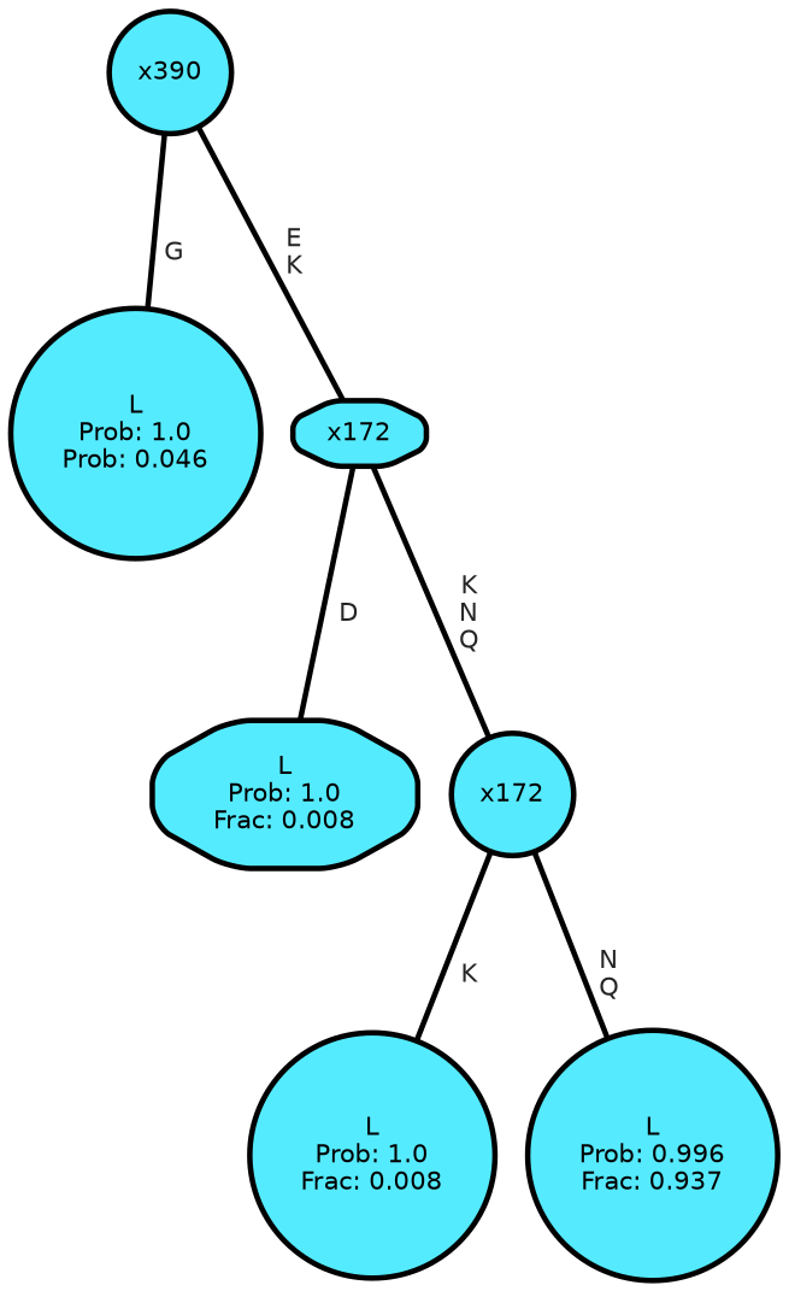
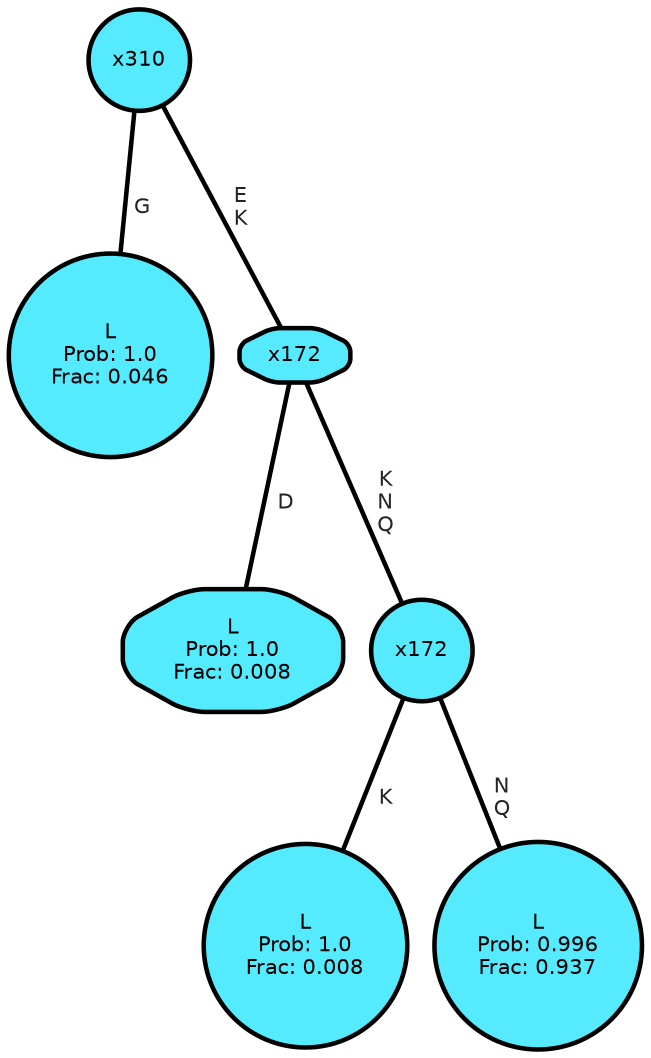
  graph {
    ranksep="0 equally"
    splines=straight
    node [color=black fillcolor="#55eafe" fontcolor=black fontname=helvetica penwidth=3 shape=circle style="filled, rounded"]
    edge [color=black fontcolor=grey14 fontname=helvetica fontweight=bold penwidth=3]
-   n1 [fillcolor="#55ebff" label="L\nProb: 1.0\nProb: 0.046"]
-   n2 [label=x390]
+   n1 [fillcolor="#55ebff" label="L\nProb: 1.0\nFrac: 0.046"]
+   n2 [label=x310]
    n3 [label=x172 shape=octagon]
    n4 [fillcolor="#55ebff" label="L\nProb: 1.0\nFrac: 0.008" shape=octagon]
    n5 [label=x172]
    n6 [fillcolor="#55ebff" label="L\nProb: 1.0\nFrac: 0.008"]
    n7 [label="L\nProb: 0.996\nFrac: 0.937"]
    subgraph sub_1 {
      rank=same
    }
    n2 -- n1 [label=" G"]
    n2 -- n3 [label=" E\n K"]
    n3 -- n4 [label=" D"]
    n3 -- n5 [label=" K\n N\n Q"]
    n5 -- n6 [label=" K"]
    n5 -- n7 [label=" N\n Q"]
  }
